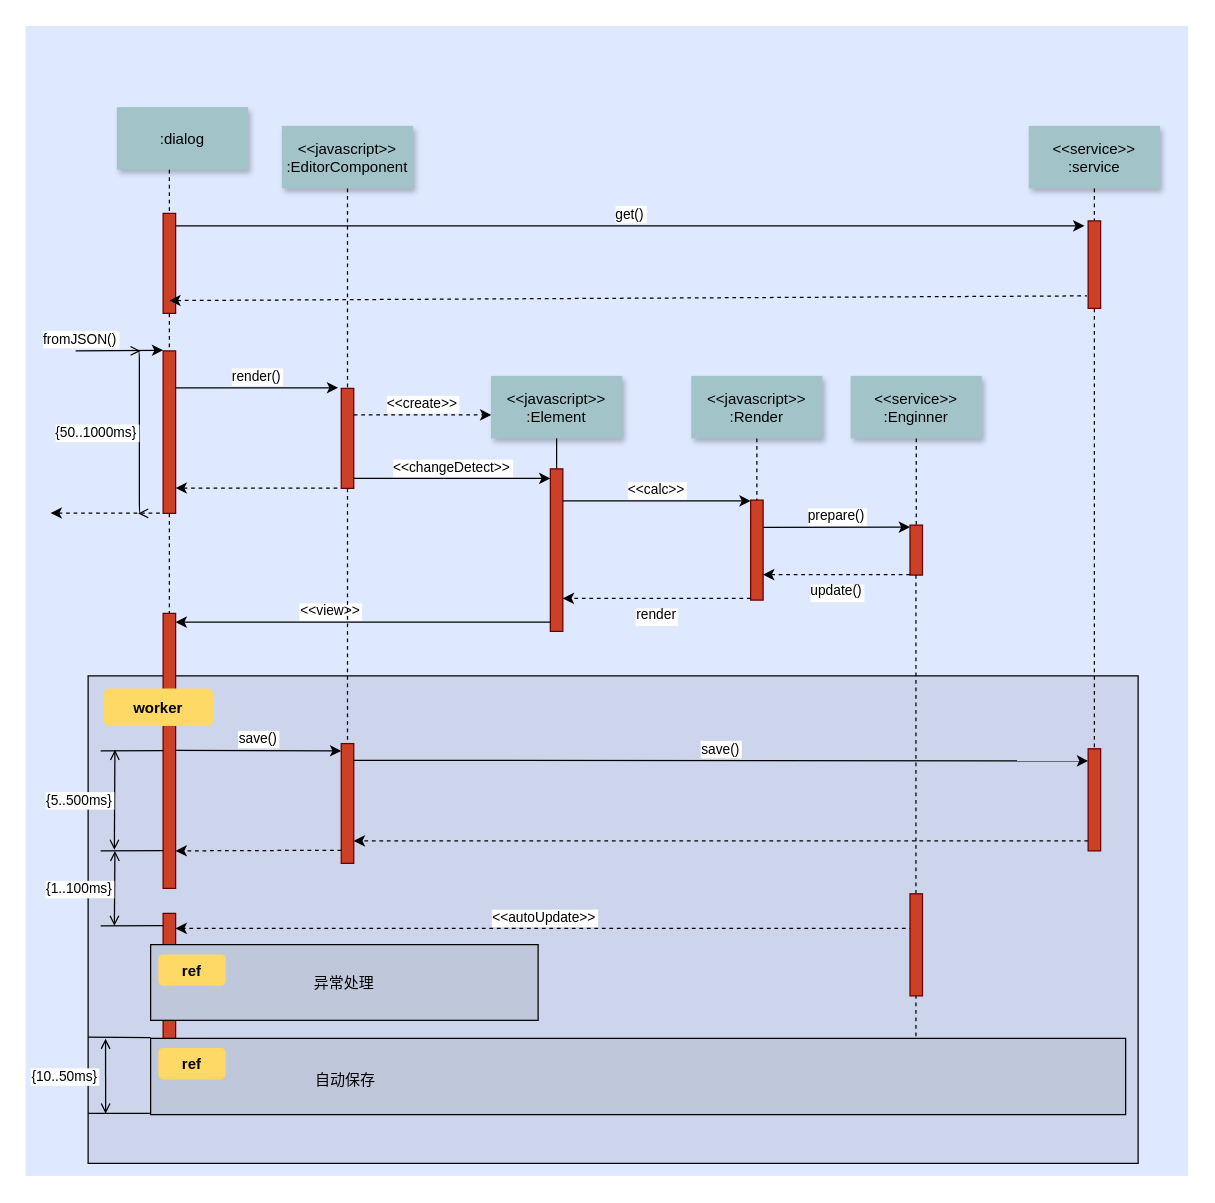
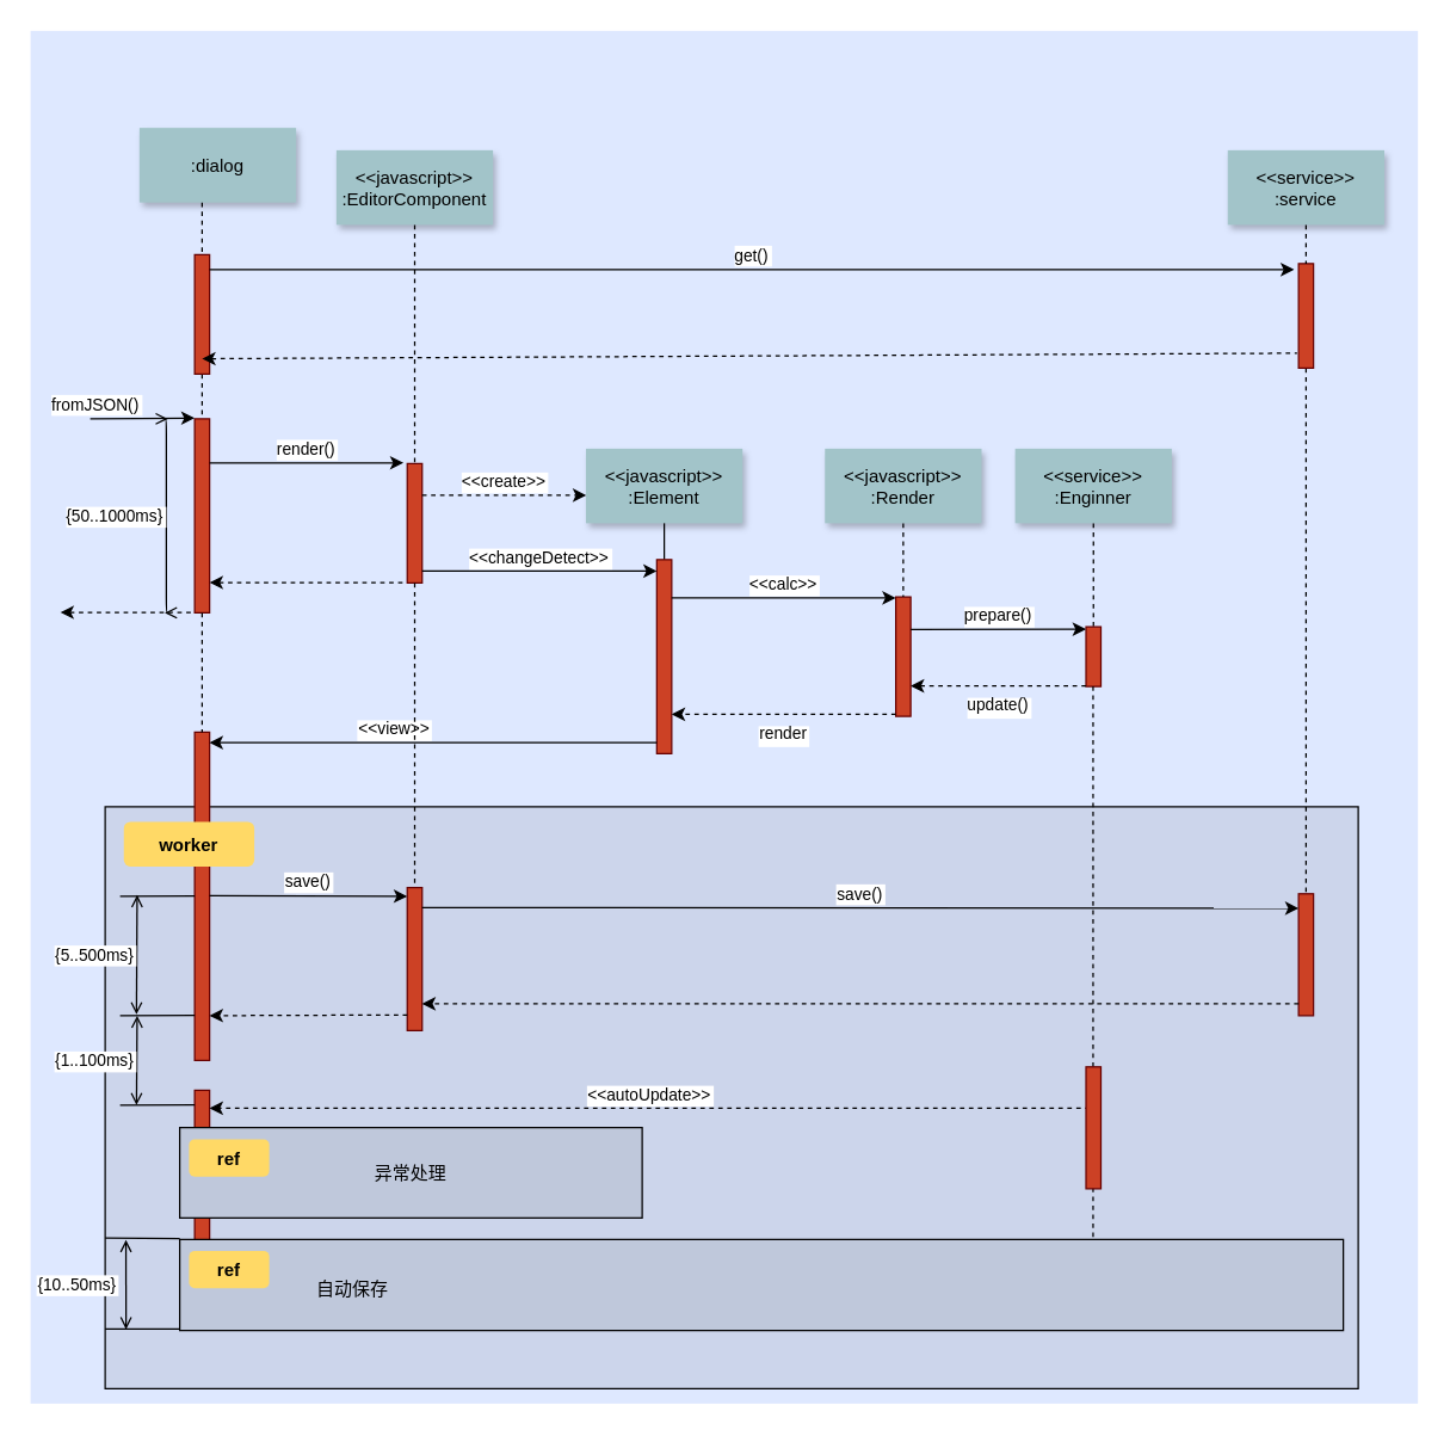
  <mxCell id="0" />
  <mxCell id="1" parent="0" />
  <mxCell id="2" value="" style="fillColor=#DEE8FF;strokeColor=none" parent="1" vertex="1"><mxGeometry x="20" y="20" width="930" height="920" as="geometry" /></mxCell>
  <mxCell id="3" value="" style="fillColor=#CCD5EB" parent="1" vertex="1"><mxGeometry x="70" y="540" width="840" height="390" as="geometry" /></mxCell>
  <mxCell id="4" value="" style="fillColor=#CC4125;strokeColor=#660000" parent="1" vertex="1"><mxGeometry x="130" y="280" width="10" height="130" as="geometry" /></mxCell>
  <mxCell id="5" value="fromJSON()" style="edgeStyle=none;verticalLabelPosition=top;verticalAlign=bottom;labelPosition=left;align=right" parent="1" edge="1"><mxGeometry x="110" y="49.5" width="100" height="100" as="geometry"><mxPoint x="60" y="280" as="sourcePoint" /><mxPoint x="130" y="279.5" as="targetPoint" /></mxGeometry></mxCell>
  <mxCell id="6" value=":dialog" style="shadow=1;fillColor=#A2C4C9;strokeColor=none" parent="1" vertex="1"><mxGeometry x="93" y="85" width="105" height="50" as="geometry" /></mxCell>
  <mxCell id="7" value="" style="fillColor=#CC4125;strokeColor=#660000" parent="1" vertex="1"><mxGeometry x="272.5" y="310" width="10" height="80" as="geometry" /></mxCell>
  <mxCell id="8" value="&lt;&lt;javascript&gt;&gt;&#10;:EditorComponent" style="shadow=1;fillColor=#A2C4C9;strokeColor=none" parent="1" vertex="1"><mxGeometry x="225" y="100" width="105" height="50" as="geometry" /></mxCell>
  <mxCell id="9" value="" style="edgeStyle=none;endArrow=none;dashed=1" parent="1" source="8" target="7" edge="1"><mxGeometry x="272.335" y="165" width="100" height="100" as="geometry"><mxPoint x="277.259" y="240" as="sourcePoint" /><mxPoint x="277.576" y="295" as="targetPoint" /></mxGeometry></mxCell>
  <mxCell id="10" value="render()" style="edgeStyle=none;verticalLabelPosition=top;verticalAlign=bottom" parent="1" edge="1"><mxGeometry x="220" y="92" width="100" height="100" as="geometry"><mxPoint x="140" y="309.5" as="sourcePoint" /><mxPoint x="270" y="309.5" as="targetPoint" /></mxGeometry></mxCell>
  <mxCell id="11" value="" style="edgeStyle=none;verticalLabelPosition=top;verticalAlign=bottom;endArrow=none;startArrow=classic;dashed=1" parent="1" edge="1"><mxGeometry x="220" y="172.259" width="100" height="100" as="geometry"><mxPoint x="140" y="389.759" as="sourcePoint" /><mxPoint x="270" y="389.759" as="targetPoint" /></mxGeometry></mxCell>
  <mxCell id="12" value="" style="edgeStyle=none;verticalLabelPosition=top;verticalAlign=bottom;labelPosition=left;align=right;endArrow=none;startArrow=classic;dashed=1" parent="1" edge="1"><mxGeometry x="110" y="179.759" width="100" height="100" as="geometry"><mxPoint x="40" y="409.759" as="sourcePoint" /><mxPoint x="130" y="409.759" as="targetPoint" /></mxGeometry></mxCell>
  <mxCell id="13" value="&lt;&lt;create&gt;&gt;" style="edgeStyle=none;verticalLabelPosition=top;verticalAlign=bottom;dashed=1" parent="1" edge="1"><mxGeometry x="385.455" y="113.916" width="100" height="100" as="geometry"><mxPoint x="282.5" y="331.206" as="sourcePoint" /><mxPoint x="392.5" y="331.206" as="targetPoint" /></mxGeometry></mxCell>
  <mxCell id="14" value="&lt;&lt;javascript&gt;&gt;&#10;:Element" style="shadow=1;fillColor=#A2C4C9;strokeColor=none" parent="1" vertex="1"><mxGeometry x="392.284" y="300" width="105" height="50" as="geometry" /></mxCell>
  <mxCell id="15" value="" style="edgeStyle=none;endArrow=none" parent="1" source="14" target="16" edge="1"><mxGeometry x="437.043" y="270" width="100" height="100" as="geometry"><mxPoint x="444.543" y="350" as="sourcePoint" /><mxPoint x="444.543" y="370" as="targetPoint" /></mxGeometry></mxCell>
  <mxCell id="16" value="" style="fillColor=#CC4125;strokeColor=#660000" parent="1" vertex="1"><mxGeometry x="439.784" y="374.394" width="10" height="130" as="geometry" /></mxCell>
  <mxCell id="17" value="&lt;&lt;changeDetect&gt;&gt;" style="edgeStyle=elbowEdgeStyle;elbow=vertical;verticalLabelPosition=top;verticalAlign=bottom" parent="1" source="7" target="16" edge="1"><mxGeometry x="350" y="290" width="100" height="100" as="geometry"><mxPoint x="280" y="520" as="sourcePoint" /><mxPoint x="380" y="420" as="targetPoint" /></mxGeometry></mxCell>
  <mxCell id="18" value="" style="fillColor=#CC4125;strokeColor=#660000" parent="1" vertex="1"><mxGeometry x="600" y="399.394" width="10" height="80" as="geometry" /></mxCell>
  <mxCell id="19" value="&lt;&lt;javascript&gt;&gt;&#10;:Render" style="shadow=1;fillColor=#A2C4C9;strokeColor=none" parent="1" vertex="1"><mxGeometry x="552.5" y="300" width="105" height="50" as="geometry" /></mxCell>
  <mxCell id="20" value="" style="edgeStyle=none;endArrow=none;dashed=1" parent="1" source="19" target="18" edge="1"><mxGeometry x="614.488" y="175.0" width="100" height="100" as="geometry"><mxPoint x="604.653" y="240" as="sourcePoint" /><mxPoint x="604.653" y="390" as="targetPoint" /></mxGeometry></mxCell>
  <mxCell id="21" value="&lt;&lt;service&gt;&gt;&#10;:Enginner" style="shadow=1;fillColor=#A2C4C9;strokeColor=none" parent="1" vertex="1"><mxGeometry x="680" y="300" width="105" height="50" as="geometry" /></mxCell>
  <mxCell id="22" value="" style="edgeStyle=none;endArrow=none;dashed=1" parent="1" source="21" target="23" edge="1"><mxGeometry x="727.335" y="165" width="100" height="100" as="geometry"><mxPoint x="732.259" y="240" as="sourcePoint" /><mxPoint x="732.576" y="295" as="targetPoint" /></mxGeometry></mxCell>
  <mxCell id="23" value="" style="fillColor=#CC4125;strokeColor=#660000" parent="1" vertex="1"><mxGeometry x="727.5" y="419.394" width="10" height="40" as="geometry" /></mxCell>
  <mxCell id="24" value="&lt;&lt;calc&gt;&gt;" style="edgeStyle=elbowEdgeStyle;elbow=vertical;verticalLabelPosition=top;verticalAlign=bottom" parent="1" source="16" target="18" edge="1"><mxGeometry x="540" y="270" width="100" height="100" as="geometry"><mxPoint x="470" y="500" as="sourcePoint" /><mxPoint x="570" y="400" as="targetPoint" /><Array as="points"><mxPoint x="520" y="400" /></Array></mxGeometry></mxCell>
  <mxCell id="25" value="render" style="edgeStyle=elbowEdgeStyle;elbow=vertical;dashed=1;verticalLabelPosition=bottom;verticalAlign=top" parent="1" source="18" target="16" edge="1"><mxGeometry x="550" y="280" width="100" height="100" as="geometry"><mxPoint x="459.784" y="410" as="sourcePoint" /><mxPoint x="610" y="410" as="targetPoint" /><Array as="points"><mxPoint x="523" y="478" /></Array></mxGeometry></mxCell>
  <mxCell id="26" value="&lt;&lt;service&gt;&gt;&#10;:service" style="shadow=1;fillColor=#A2C4C9;strokeColor=none" parent="1" vertex="1"><mxGeometry x="822.5" y="100" width="105" height="50" as="geometry" /></mxCell>
  <mxCell id="27" value="" style="edgeStyle=elbowEdgeStyle;elbow=horizontal;endArrow=none;dashed=1" parent="1" source="56" target="4" edge="1"><mxGeometry x="230.0" y="310" width="100" height="100" as="geometry"><mxPoint x="160" y="540" as="sourcePoint" /><mxPoint x="260" y="440" as="targetPoint" /></mxGeometry></mxCell>
  <mxCell id="28" value="prepare()" style="edgeStyle=elbowEdgeStyle;elbow=vertical;verticalLabelPosition=top;verticalAlign=bottom" parent="1" edge="1"><mxGeometry x="550" y="261.736" width="100" height="100" as="geometry"><mxPoint x="610" y="421.13" as="sourcePoint" /><mxPoint x="727.5" y="421.13" as="targetPoint" /><Array as="points" /></mxGeometry></mxCell>
  <mxCell id="29" value="update()" style="edgeStyle=elbowEdgeStyle;elbow=vertical;dashed=1;verticalLabelPosition=bottom;verticalAlign=top" parent="1" edge="1"><mxGeometry x="560" y="309.653" width="100" height="100" as="geometry"><mxPoint x="727.5" y="459.047" as="sourcePoint" /><mxPoint x="610" y="459.047" as="targetPoint" /><Array as="points" /></mxGeometry></mxCell>
  <mxCell id="30" value="" style="fillColor=#CC4125;strokeColor=#660000" parent="1" vertex="1"><mxGeometry x="130" y="490" width="10" height="220" as="geometry" /></mxCell>
  <mxCell id="31" value="             &lt;&lt;view&gt;&gt;                                " style="edgeStyle=elbowEdgeStyle;elbow=vertical;dashed=0;verticalLabelPosition=top;verticalAlign=bottom;align=right" parent="1" source="16" target="30" edge="1"><mxGeometry x="190" y="329.759" width="100" height="100" as="geometry"><mxPoint x="430" y="440" as="sourcePoint" /><mxPoint x="150" y="500" as="targetPoint" /><Array as="points" /></mxGeometry></mxCell>
  <mxCell id="32" value="" style="edgeStyle=none;dashed=1;endArrow=none" parent="1" source="4" target="30" edge="1"><mxGeometry x="50" y="300" width="100" height="100" as="geometry"><mxPoint x="-20" y="530" as="sourcePoint" /><mxPoint x="80" y="430" as="targetPoint" /></mxGeometry></mxCell>
  <mxCell id="33" value="{50..1000ms}" style="edgeStyle=elbowEdgeStyle;elbow=horizontal;startArrow=open;endArrow=open;labelPosition=left;align=right" parent="1" edge="1"><mxGeometry x="62.206" y="165" width="100" height="100" as="geometry"><mxPoint x="112" y="280" as="sourcePoint" /><mxPoint x="110" y="410" as="targetPoint" /></mxGeometry></mxCell>
  <mxCell id="34" value="" style="fillColor=#CC4125;strokeColor=#660000" parent="1" vertex="1"><mxGeometry x="272.5" y="594.167" width="10" height="95.833" as="geometry" /></mxCell>
  <mxCell id="35" value="" style="fillColor=#CC4125;strokeColor=#660000" parent="1" vertex="1"><mxGeometry x="870" y="598.333" width="10" height="81.667" as="geometry" /></mxCell>
  <mxCell id="36" value="" style="edgeStyle=none;endArrow=none;dashed=1" parent="1" source="58" target="35" edge="1"><mxGeometry x="896.571" y="205" width="100" height="100" as="geometry"><mxPoint x="901.736" y="280" as="sourcePoint" /><mxPoint x="901.736" y="459.394" as="targetPoint" /></mxGeometry></mxCell>
  <mxCell id="37" value="save()" style="edgeStyle=elbowEdgeStyle;elbow=vertical;verticalLabelPosition=top;verticalAlign=bottom" parent="1" edge="1"><mxGeometry x="212.5" y="469.583" width="100" height="100" as="geometry"><mxPoint x="140" y="599.583" as="sourcePoint" /><mxPoint x="272.5" y="599.583" as="targetPoint" /><Array as="points" /></mxGeometry></mxCell>
  <mxCell id="38" value="" style="edgeStyle=none;endArrow=none;dashed=1" parent="1" source="7" target="34" edge="1"><mxGeometry x="376.571" y="339.697" width="100" height="100" as="geometry"><mxPoint x="381.736" y="414.697" as="sourcePoint" /><mxPoint x="381.736" y="594.091" as="targetPoint" /></mxGeometry></mxCell>
  <mxCell id="39" value="" style="fillColor=#CC4125;strokeColor=#660000" parent="1" vertex="1"><mxGeometry x="130" y="730" width="10" height="130" as="geometry" /></mxCell>
  <mxCell id="40" value="" style="edgeStyle=elbowEdgeStyle;elbow=vertical;dashed=1;verticalLabelPosition=bottom;verticalAlign=top" parent="1" edge="1"><mxGeometry x="507.5" y="664.342" width="100" height="100" as="geometry"><mxPoint x="272.5" y="679.5" as="sourcePoint" /><mxPoint x="140" y="679.5" as="targetPoint" /><Array as="points" /></mxGeometry></mxCell>
  <mxCell id="41" value="&lt;&lt;autoUpdate&gt;&gt;" style="edgeStyle=elbowEdgeStyle;elbow=vertical;dashed=1;verticalLabelPosition=bottom;verticalAlign=bottom;" parent="1" target="39" edge="1"><mxGeometry x="540" y="559.078" width="100" height="100" as="geometry"><mxPoint x="730" y="742" as="sourcePoint" /><mxPoint x="292.5" y="681.736" as="targetPoint" /><Array as="points" /></mxGeometry></mxCell>
  <mxCell id="42" value="worker" style="rounded=1;fontStyle=1;fillColor=#FFD966;strokeColor=none" parent="1" vertex="1"><mxGeometry x="82.5" y="550" width="87.5" height="30" as="geometry" /></mxCell>
  <mxCell id="43" value="异常处理" style="fillColor=#BFC8DB" parent="1" vertex="1"><mxGeometry x="120" y="755" width="310" height="60.556" as="geometry" /></mxCell>
  <mxCell id="44" value="ref" style="rounded=1;fontStyle=1;fillColor=#FFD966;strokeColor=none" parent="1" vertex="1"><mxGeometry x="126.25" y="762.894" width="53.75" height="25" as="geometry" /></mxCell>
  <mxCell id="45" value="" style="align=left;fillColor=#BFC8DB" parent="1" vertex="1"><mxGeometry x="120" y="830" width="780" height="61" as="geometry" /></mxCell>
  <mxCell id="46" value="ref" style="rounded=1;fontStyle=1;fillColor=#FFD966;strokeColor=none" parent="1" vertex="1"><mxGeometry x="126.25" y="837.616" width="53.75" height="25" as="geometry" /></mxCell>
- <mxCell id="47" value="自动保存" style="text;align=left" parent="1" vertex="1"><mxGeometry x="250" y="850" width="300" height="26" as="geometry" /></mxCell>
+ <mxCell id="47" value="自动保存" style="text;align=left" parent="1" vertex="1"><mxGeometry x="210" y="850" width="300" height="26" as="geometry" /></mxCell>
  <mxCell id="48" value="" style="edgeStyle=elbowEdgeStyle;elbow=vertical;endArrow=none" parent="1" edge="1"><mxGeometry x="60.0" y="419.711" width="100" height="100" as="geometry"><mxPoint x="130" y="599.711" as="sourcePoint" /><mxPoint x="80" y="599.711" as="targetPoint" /></mxGeometry></mxCell>
  <mxCell id="49" value="" style="edgeStyle=elbowEdgeStyle;elbow=vertical;endArrow=none" parent="1" edge="1"><mxGeometry x="60" y="499.711" width="100" height="100" as="geometry"><mxPoint x="130" y="679.711" as="sourcePoint" /><mxPoint x="80" y="679.711" as="targetPoint" /></mxGeometry></mxCell>
  <mxCell id="50" value="" style="edgeStyle=elbowEdgeStyle;elbow=vertical;endArrow=none" parent="1" edge="1"><mxGeometry x="60.0" y="559.711" width="100" height="100" as="geometry"><mxPoint x="130" y="739.711" as="sourcePoint" /><mxPoint x="80" y="739.711" as="targetPoint" /></mxGeometry></mxCell>
  <mxCell id="51" value="" style="edgeStyle=elbowEdgeStyle;elbow=vertical;endArrow=none" parent="1" edge="1"><mxGeometry x="50.0" y="649.433" width="100" height="100" as="geometry"><mxPoint x="120" y="829.433" as="sourcePoint" /><mxPoint x="70" y="829.433" as="targetPoint" /></mxGeometry></mxCell>
  <mxCell id="52" value="" style="edgeStyle=elbowEdgeStyle;elbow=vertical;endArrow=none" parent="1" edge="1"><mxGeometry x="50.0" y="709.988" width="100" height="100" as="geometry"><mxPoint x="120" y="889.988" as="sourcePoint" /><mxPoint x="70" y="889.988" as="targetPoint" /></mxGeometry></mxCell>
  <mxCell id="53" value="{5..500ms}" style="edgeStyle=elbowEdgeStyle;elbow=horizontal;startArrow=open;endArrow=open;labelPosition=left;align=right" parent="1" edge="1"><mxGeometry x="41.447" y="479.167" width="100" height="100" as="geometry"><mxPoint x="91.447" y="599.167" as="sourcePoint" /><mxPoint x="91.447" y="679.167" as="targetPoint" /></mxGeometry></mxCell>
  <mxCell id="54" value="{1..100ms}" style="edgeStyle=elbowEdgeStyle;elbow=horizontal;startArrow=open;endArrow=open;labelPosition=left;align=right" parent="1" edge="1"><mxGeometry x="42.894" y="560" width="100" height="100" as="geometry"><mxPoint x="91.447" y="680" as="sourcePoint" /><mxPoint x="91.447" y="740" as="targetPoint" /></mxGeometry></mxCell>
  <mxCell id="55" value="{10..50ms}" style="edgeStyle=elbowEdgeStyle;elbow=horizontal;startArrow=open;endArrow=open;labelPosition=left;align=right" parent="1" edge="1"><mxGeometry width="100" height="100" as="geometry"><mxPoint x="83.947" y="830.278" as="sourcePoint" /><mxPoint x="83.947" y="890.278" as="targetPoint" /><mxPoint x="-4.236" y="-0.278" as="offset" /></mxGeometry></mxCell>
  <mxCell id="56" value="" style="fillColor=#CC4125;strokeColor=#660000" vertex="1" parent="1"><mxGeometry x="130" y="170" width="10" height="80" as="geometry" /></mxCell>
  <mxCell id="57" value="" style="edgeStyle=elbowEdgeStyle;elbow=horizontal;endArrow=none;dashed=1" edge="1" parent="1" source="6" target="56"><mxGeometry x="230.0" y="310" width="100" height="100" as="geometry"><mxPoint x="135" y="150" as="sourcePoint" /><mxPoint x="135" y="280" as="targetPoint" /></mxGeometry></mxCell>
  <mxCell id="58" value="" style="fillColor=#CC4125;strokeColor=#660000" vertex="1" parent="1"><mxGeometry x="870" y="176" width="10" height="70" as="geometry" /></mxCell>
  <mxCell id="59" value="" style="edgeStyle=none;endArrow=none;dashed=1" edge="1" parent="1" source="26" target="58"><mxGeometry x="896.571" y="205" width="100" height="100" as="geometry"><mxPoint x="875" y="140" as="sourcePoint" /><mxPoint x="875" y="598.333" as="targetPoint" /></mxGeometry></mxCell>
  <mxCell id="60" value="get()" style="edgeStyle=none;verticalLabelPosition=top;verticalAlign=bottom;entryX=-0.3;entryY=0.057;entryDx=0;entryDy=0;entryPerimeter=0;" edge="1" parent="1" target="58"><mxGeometry x="220" y="-37.5" width="100" height="100" as="geometry"><mxPoint x="140" y="180" as="sourcePoint" /><mxPoint x="270" y="180" as="targetPoint" /></mxGeometry></mxCell>
  <mxCell id="61" value="" style="edgeStyle=none;verticalLabelPosition=top;verticalAlign=bottom;endArrow=none;startArrow=classic;dashed=1;" edge="1" parent="1"><mxGeometry x="215" y="22.259" width="100" height="100" as="geometry"><mxPoint x="135" y="239.759" as="sourcePoint" /><mxPoint x="869" y="236" as="targetPoint" /></mxGeometry></mxCell>
  <mxCell id="62" value="" style="edgeStyle=elbowEdgeStyle;elbow=horizontal;endArrow=none;dashed=1" parent="1" edge="1" target="45"><mxGeometry x="932.259" y="240" width="100" height="100" as="geometry"><mxPoint x="732.259" y="459.394" as="sourcePoint" /><mxPoint x="732" y="500" as="targetPoint" /><Array as="points"><mxPoint x="732.259" y="480" /></Array></mxGeometry></mxCell>
  <mxCell id="63" value="" style="fillColor=#CC4125;strokeColor=#660000" vertex="1" parent="1"><mxGeometry x="727.5" y="714.333" width="10" height="81.667" as="geometry" /></mxCell>
  <mxCell id="64" value="save()" style="edgeStyle=elbowEdgeStyle;elbow=vertical;verticalLabelPosition=top;verticalAlign=bottom" parent="1" edge="1"><mxGeometry x="530" y="436.806" width="100" height="100" as="geometry"><mxPoint x="282.5" y="607.569" as="sourcePoint" /><mxPoint x="870" y="608" as="targetPoint" /><Array as="points" /></mxGeometry></mxCell>
  <mxCell id="65" value="" style="edgeStyle=elbowEdgeStyle;elbow=vertical;dashed=1;verticalLabelPosition=bottom;verticalAlign=top" parent="1" edge="1"><mxGeometry x="530" y="549.078" width="100" height="100" as="geometry"><mxPoint x="870" y="672" as="sourcePoint" /><mxPoint x="282.5" y="671.736" as="targetPoint" /><Array as="points" /></mxGeometry></mxCell>
